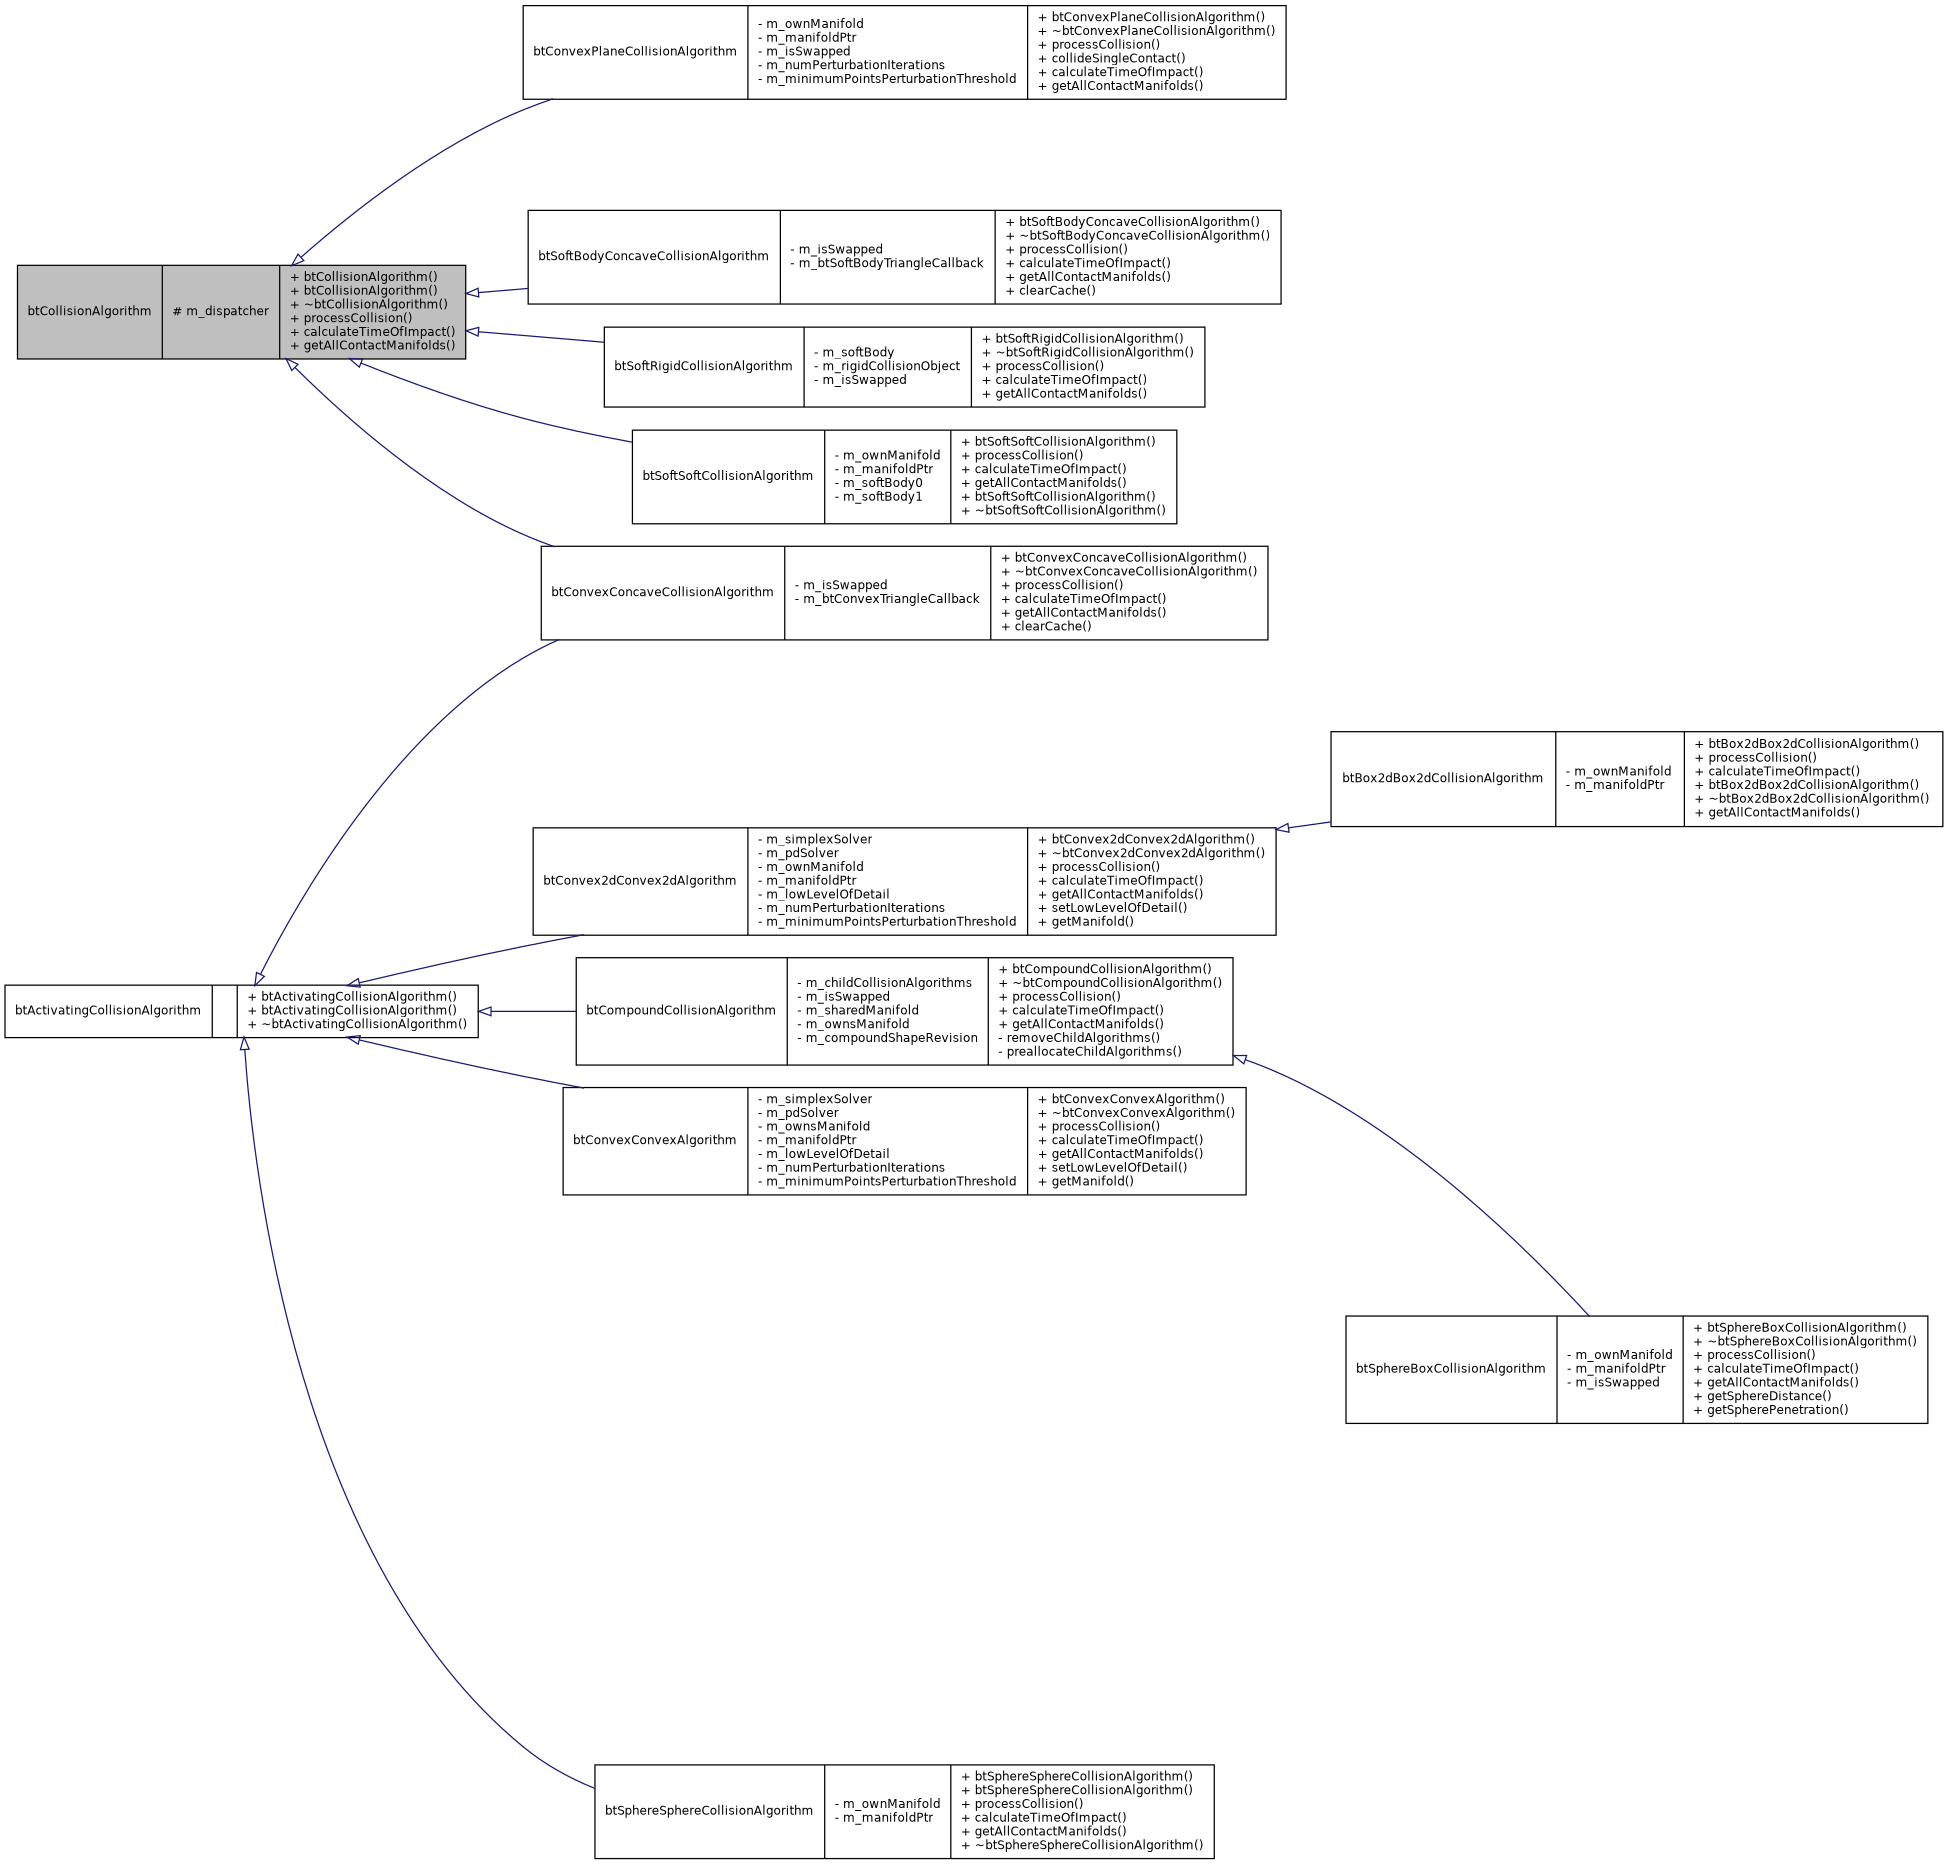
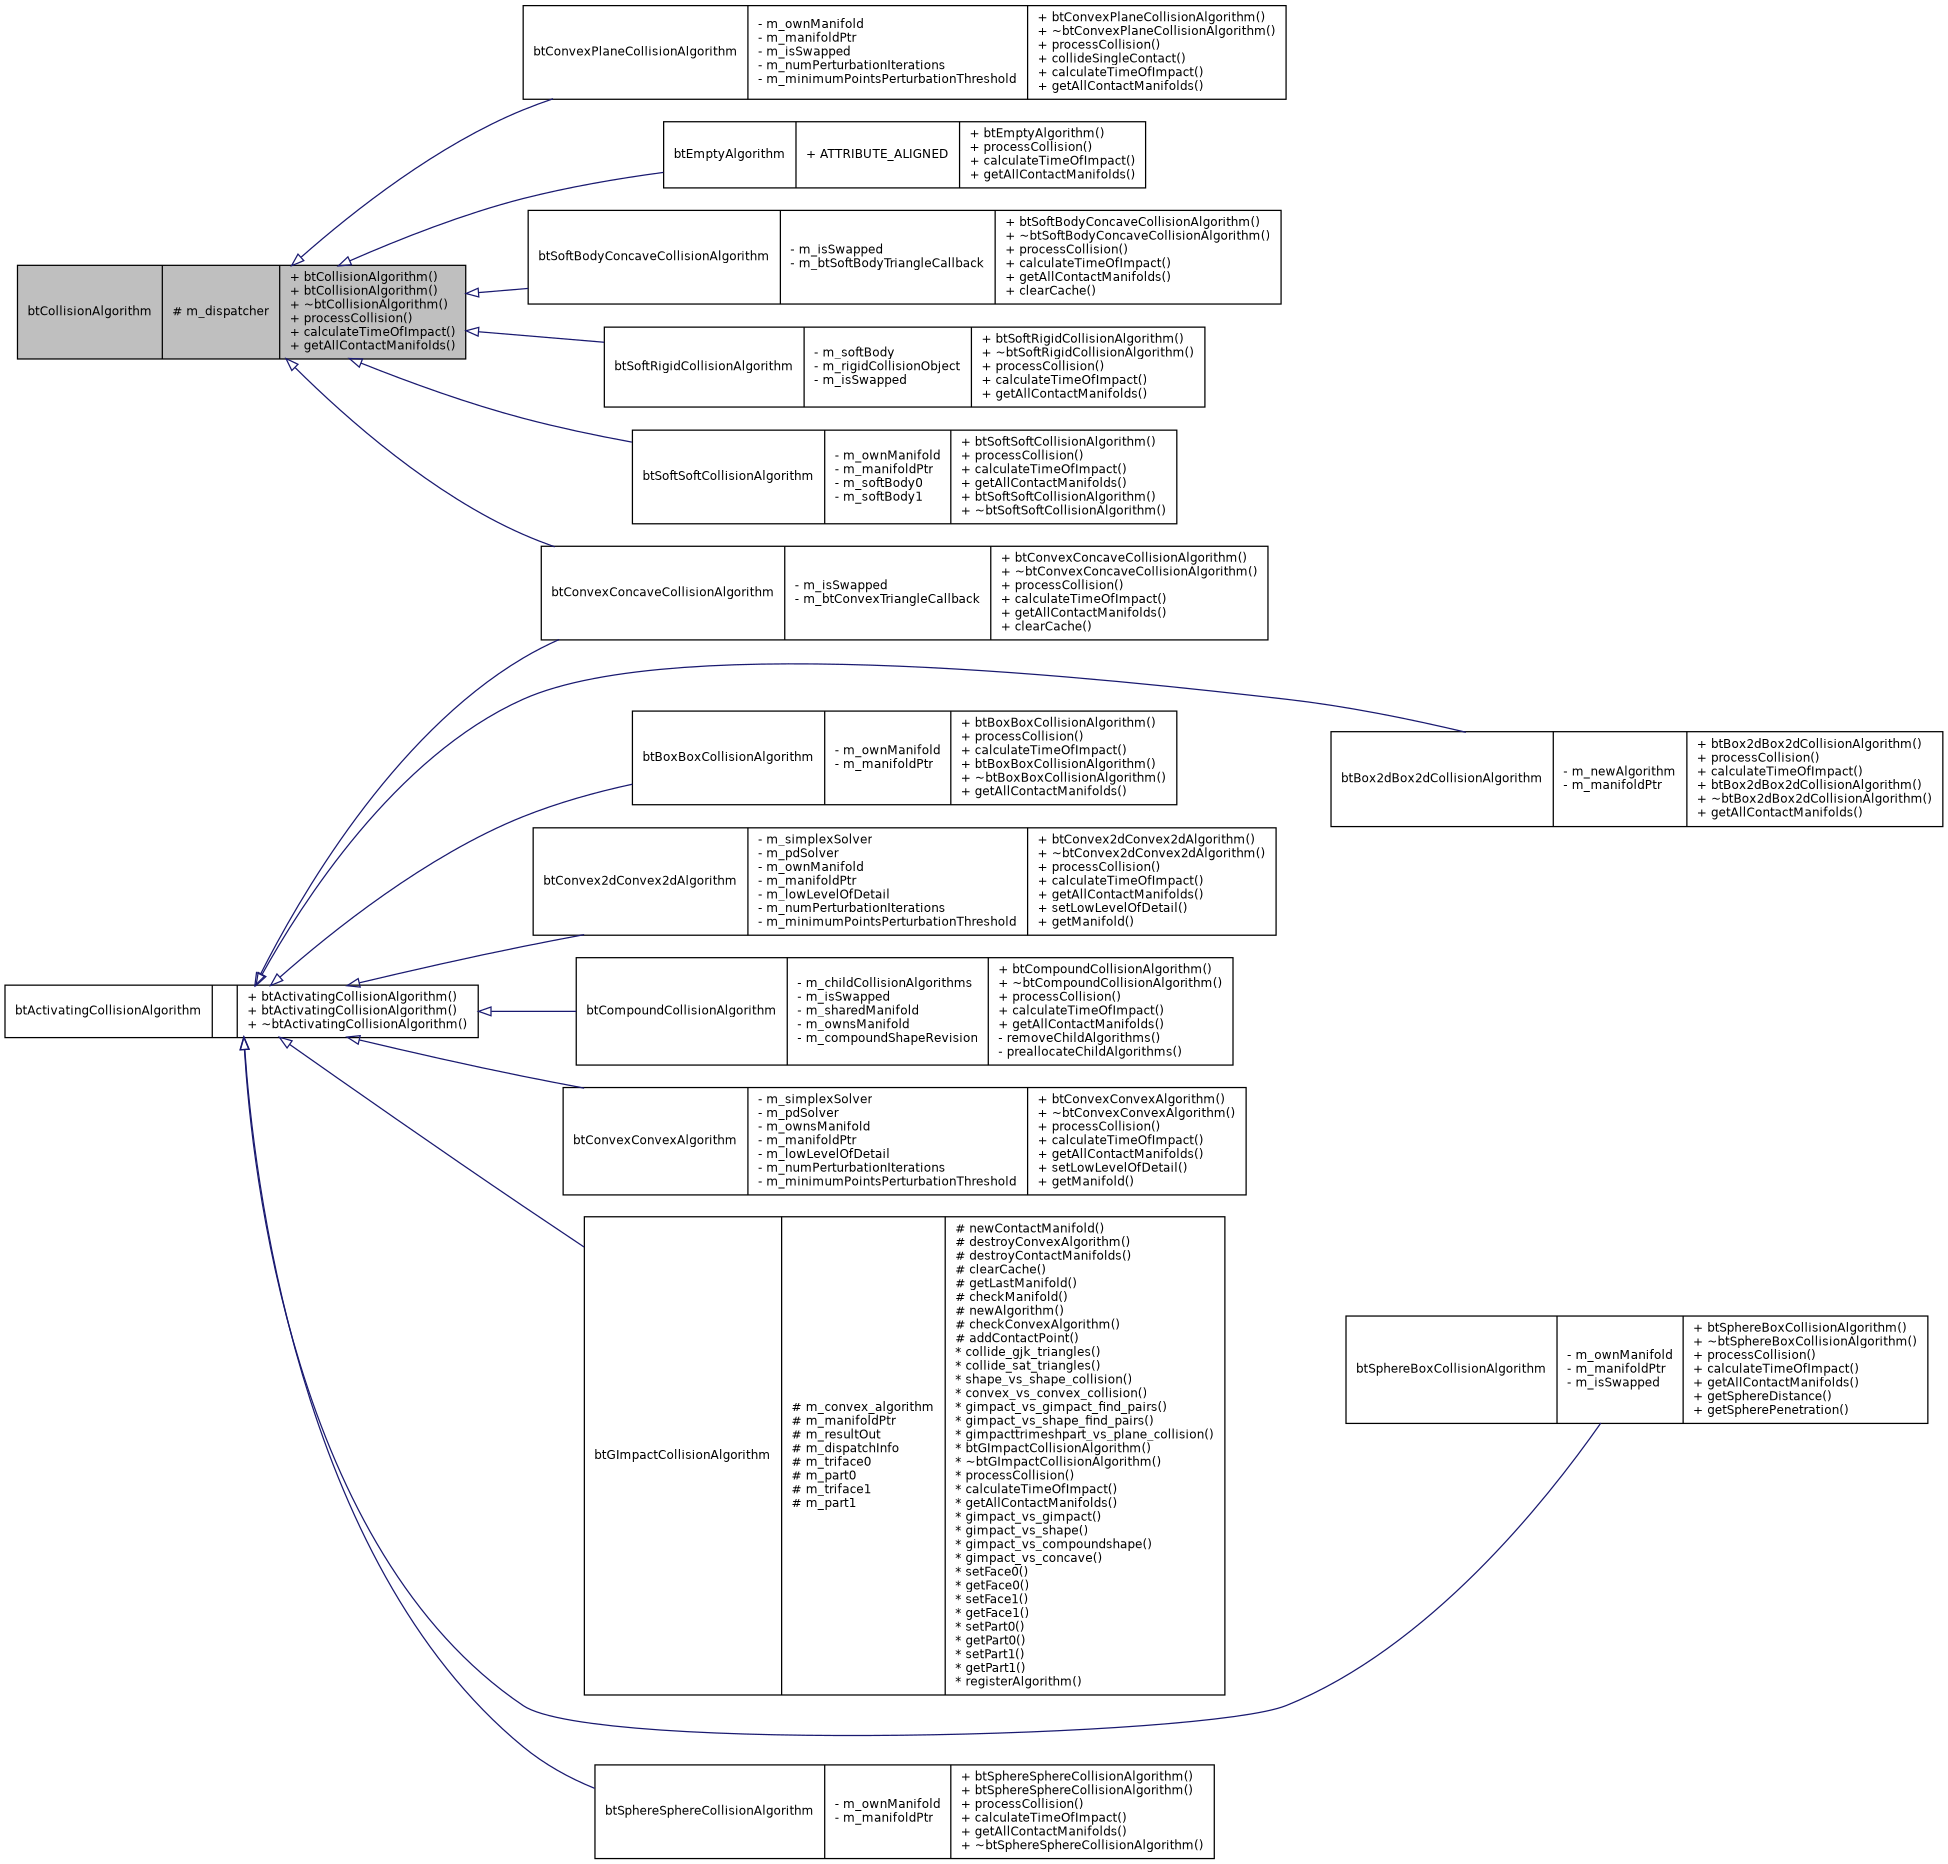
  digraph {
    rankdir=LR
    node [color=black fillcolor=white fontname=Helvetica fontsize=10 shape=record style=filled]
    edge [arrowtail=empty color=midnightblue dir=back fontname=Helvetica fontsize=10 labelfontname=Helvetica labelfontsize=10 style=solid]
    n1 [fillcolor=grey75 fontcolor=black height=0.2 label="{btCollisionAlgorithm\n|# m_dispatcher\l|+ btCollisionAlgorithm()\l+ btCollisionAlgorithm()\l+ ~btCollisionAlgorithm()\l+ processCollision()\l+ calculateTimeOfImpact()\l+ getAllContactManifolds()\l}" width=0.4]
    n2 [height=0.2 label="{btConvexPlaneCollisionAlgorithm\n|- m_ownManifold\l- m_manifoldPtr\l- m_isSwapped\l- m_numPerturbationIterations\l- m_minimumPointsPerturbationThreshold\l|+ btConvexPlaneCollisionAlgorithm()\l+ ~btConvexPlaneCollisionAlgorithm()\l+ processCollision()\l+ collideSingleContact()\l+ calculateTimeOfImpact()\l+ getAllContactManifolds()\l}" width=0.4]
+   n3 [height=0.2 label="{btEmptyAlgorithm\n|+ ATTRIBUTE_ALIGNED\l|+ btEmptyAlgorithm()\l+ processCollision()\l+ calculateTimeOfImpact()\l+ getAllContactManifolds()\l}" width=0.4]
    n4 [height=0.2 label="{btSoftBodyConcaveCollisionAlgorithm\n|- m_isSwapped\l- m_btSoftBodyTriangleCallback\l|+ btSoftBodyConcaveCollisionAlgorithm()\l+ ~btSoftBodyConcaveCollisionAlgorithm()\l+ processCollision()\l+ calculateTimeOfImpact()\l+ getAllContactManifolds()\l+ clearCache()\l}" width=0.4]
    n5 [height=0.2 label="{btSoftRigidCollisionAlgorithm\n|- m_softBody\l- m_rigidCollisionObject\l- m_isSwapped\l|+ btSoftRigidCollisionAlgorithm()\l+ ~btSoftRigidCollisionAlgorithm()\l+ processCollision()\l+ calculateTimeOfImpact()\l+ getAllContactManifolds()\l}" width=0.4]
    n6 [height=0.2 label="{btSoftSoftCollisionAlgorithm\n|- m_ownManifold\l- m_manifoldPtr\l- m_softBody0\l- m_softBody1\l|+ btSoftSoftCollisionAlgorithm()\l+ processCollision()\l+ calculateTimeOfImpact()\l+ getAllContactManifolds()\l+ btSoftSoftCollisionAlgorithm()\l+ ~btSoftSoftCollisionAlgorithm()\l}" width=0.4]
    n7 [height=0.2 label="{btConvexConcaveCollisionAlgorithm\n|- m_isSwapped\l- m_btConvexTriangleCallback\l|+ btConvexConcaveCollisionAlgorithm()\l+ ~btConvexConcaveCollisionAlgorithm()\l+ processCollision()\l+ calculateTimeOfImpact()\l+ getAllContactManifolds()\l+ clearCache()\l}" width=0.4]
    n8 [height=0.2 label="{btActivatingCollisionAlgorithm\n||+ btActivatingCollisionAlgorithm()\l+ btActivatingCollisionAlgorithm()\l+ ~btActivatingCollisionAlgorithm()\l}" width=0.4]
-   n9 [height=0.2 label="{btBox2dBox2dCollisionAlgorithm\n|- m_ownManifold\l- m_manifoldPtr\l|+ btBox2dBox2dCollisionAlgorithm()\l+ processCollision()\l+ calculateTimeOfImpact()\l+ btBox2dBox2dCollisionAlgorithm()\l+ ~btBox2dBox2dCollisionAlgorithm()\l+ getAllContactManifolds()\l}" width=0.4]
+   n9 [height=0.2 label="{btBox2dBox2dCollisionAlgorithm\n|- m_newAlgorithm\l- m_manifoldPtr\l|+ btBox2dBox2dCollisionAlgorithm()\l+ processCollision()\l+ calculateTimeOfImpact()\l+ btBox2dBox2dCollisionAlgorithm()\l+ ~btBox2dBox2dCollisionAlgorithm()\l+ getAllContactManifolds()\l}" width=0.4]
+   n10 [height=0.2 label="{btBoxBoxCollisionAlgorithm\n|- m_ownManifold\l- m_manifoldPtr\l|+ btBoxBoxCollisionAlgorithm()\l+ processCollision()\l+ calculateTimeOfImpact()\l+ btBoxBoxCollisionAlgorithm()\l+ ~btBoxBoxCollisionAlgorithm()\l+ getAllContactManifolds()\l}" width=0.4]
    n11 [height=0.2 label="{btCompoundCollisionAlgorithm\n|- m_childCollisionAlgorithms\l- m_isSwapped\l- m_sharedManifold\l- m_ownsManifold\l- m_compoundShapeRevision\l|+ btCompoundCollisionAlgorithm()\l+ ~btCompoundCollisionAlgorithm()\l+ processCollision()\l+ calculateTimeOfImpact()\l+ getAllContactManifolds()\l- removeChildAlgorithms()\l- preallocateChildAlgorithms()\l}" width=0.4]
    n12 [height=0.2 label="{btConvex2dConvex2dAlgorithm\n|- m_simplexSolver\l- m_pdSolver\l- m_ownManifold\l- m_manifoldPtr\l- m_lowLevelOfDetail\l- m_numPerturbationIterations\l- m_minimumPointsPerturbationThreshold\l|+ btConvex2dConvex2dAlgorithm()\l+ ~btConvex2dConvex2dAlgorithm()\l+ processCollision()\l+ calculateTimeOfImpact()\l+ getAllContactManifolds()\l+ setLowLevelOfDetail()\l+ getManifold()\l}" width=0.4]
    n13 [height=0.2 label="{btConvexConvexAlgorithm\n|- m_simplexSolver\l- m_pdSolver\l- m_ownsManifold\l- m_manifoldPtr\l- m_lowLevelOfDetail\l- m_numPerturbationIterations\l- m_minimumPointsPerturbationThreshold\l|+ btConvexConvexAlgorithm()\l+ ~btConvexConvexAlgorithm()\l+ processCollision()\l+ calculateTimeOfImpact()\l+ getAllContactManifolds()\l+ setLowLevelOfDetail()\l+ getManifold()\l}" width=0.4]
+   n14 [height=0.2 label="{btGImpactCollisionAlgorithm\n|# m_convex_algorithm\l# m_manifoldPtr\l# m_resultOut\l# m_dispatchInfo\l# m_triface0\l# m_part0\l# m_triface1\l# m_part1\l|# newContactManifold()\l# destroyConvexAlgorithm()\l# destroyContactManifolds()\l# clearCache()\l# getLastManifold()\l# checkManifold()\l# newAlgorithm()\l# checkConvexAlgorithm()\l# addContactPoint()\l* collide_gjk_triangles()\l* collide_sat_triangles()\l* shape_vs_shape_collision()\l* convex_vs_convex_collision()\l* gimpact_vs_gimpact_find_pairs()\l* gimpact_vs_shape_find_pairs()\l* gimpacttrimeshpart_vs_plane_collision()\l* btGImpactCollisionAlgorithm()\l* ~btGImpactCollisionAlgorithm()\l* processCollision()\l* calculateTimeOfImpact()\l* getAllContactManifolds()\l* gimpact_vs_gimpact()\l* gimpact_vs_shape()\l* gimpact_vs_compoundshape()\l* gimpact_vs_concave()\l* setFace0()\l* getFace0()\l* setFace1()\l* getFace1()\l* setPart0()\l* getPart0()\l* setPart1()\l* getPart1()\l* registerAlgorithm()\l}" width=0.4]
    n15 [height=0.2 label="{btSphereBoxCollisionAlgorithm\n|- m_ownManifold\l- m_manifoldPtr\l- m_isSwapped\l|+ btSphereBoxCollisionAlgorithm()\l+ ~btSphereBoxCollisionAlgorithm()\l+ processCollision()\l+ calculateTimeOfImpact()\l+ getAllContactManifolds()\l+ getSphereDistance()\l+ getSpherePenetration()\l}" width=0.4]
    n16 [height=0.2 label="{btSphereSphereCollisionAlgorithm\n|- m_ownManifold\l- m_manifoldPtr\l|+ btSphereSphereCollisionAlgorithm()\l+ btSphereSphereCollisionAlgorithm()\l+ processCollision()\l+ calculateTimeOfImpact()\l+ getAllContactManifolds()\l+ ~btSphereSphereCollisionAlgorithm()\l}" width=0.4]
    n1 -> n2
+   n1 -> n3
    n1 -> n4
    n1 -> n5
    n1 -> n6
    n1 -> n7
    n8 -> n7
-   n12 -> n9
+   n8 -> n9
+   n8 -> n10
    n8 -> n11
    n8 -> n12
    n8 -> n13
-   n11 -> n15
+   n8 -> n14
+   n8 -> n15
    n8 -> n16
  }
